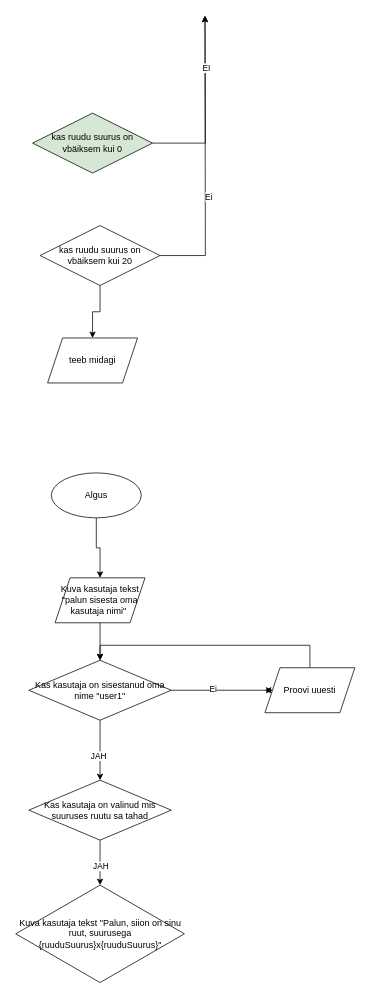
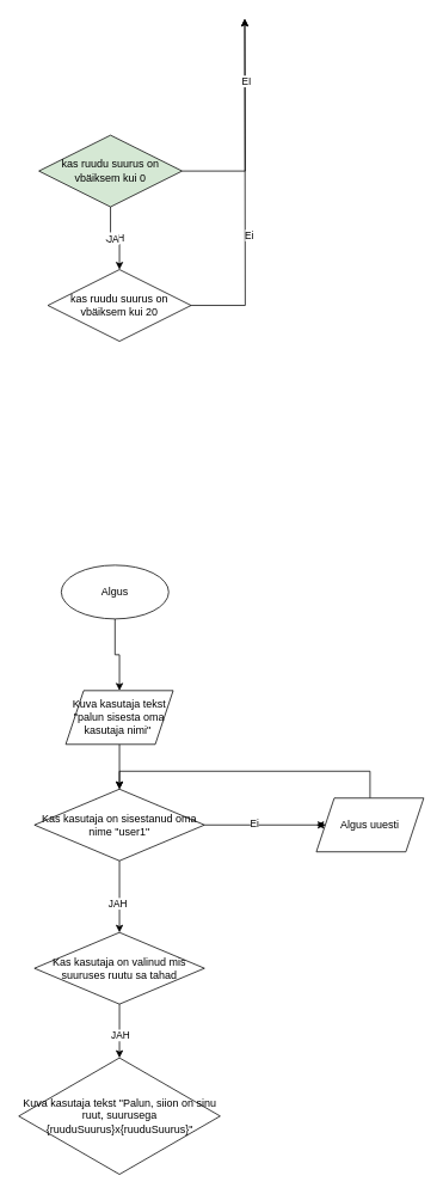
  <mxCell id="0" />
  <mxCell id="1" parent="0" />
+ <mxCell id="2" value="JAH" style="edgeStyle=orthogonalEdgeStyle;rounded=0;orthogonalLoop=1;jettySize=auto;html=1;" parent="1" source="5" target="10" edge="1"><mxGeometry relative="1" as="geometry" /></mxCell>
+ <mxCell id="3" value="JA" style="edgeLabel;html=1;align=center;verticalAlign=middle;resizable=0;points=[];" parent="2" vertex="1" connectable="0"><mxGeometry x="-0.075" relative="1" as="geometry"><mxPoint as="offset" /></mxGeometry></mxCell>
  <mxCell id="4" style="edgeStyle=orthogonalEdgeStyle;rounded=0;orthogonalLoop=1;jettySize=auto;html=1;exitX=1;exitY=0.5;exitDx=0;exitDy=0;" parent="1" source="5" edge="1"><mxGeometry relative="1" as="geometry"><mxPoint x="273" y="20" as="targetPoint" /></mxGeometry></mxCell>
  <mxCell id="5" value="kas ruudu suurus on vbäiksem kui 0" style="rhombus;whiteSpace=wrap;html=1;fillColor=#d5e8d4;" parent="1" vertex="1"><mxGeometry x="43" y="150" width="160" height="80" as="geometry" /></mxCell>
  <mxCell id="6" style="edgeStyle=orthogonalEdgeStyle;rounded=0;orthogonalLoop=1;jettySize=auto;html=1;exitX=1;exitY=0.5;exitDx=0;exitDy=0;" parent="1" source="10" edge="1"><mxGeometry relative="1" as="geometry"><mxPoint x="273" y="20" as="targetPoint" /></mxGeometry></mxCell>
  <mxCell id="7" value="EI" style="edgeLabel;html=1;align=center;verticalAlign=middle;resizable=0;points=[];" parent="6" vertex="1" connectable="0"><mxGeometry x="0.635" y="-1" relative="1" as="geometry"><mxPoint as="offset" /></mxGeometry></mxCell>
  <mxCell id="8" value="Ei" style="edgeLabel;html=1;align=center;verticalAlign=middle;resizable=0;points=[];" parent="6" vertex="1" connectable="0"><mxGeometry x="-0.27" y="-4" relative="1" as="geometry"><mxPoint as="offset" /></mxGeometry></mxCell>
- <mxCell id="9" style="edgeStyle=orthogonalEdgeStyle;rounded=0;orthogonalLoop=1;jettySize=auto;html=1;exitX=0.5;exitY=1;exitDx=0;exitDy=0;" parent="1" source="10" target="11" edge="1"><mxGeometry relative="1" as="geometry" /></mxCell>
  <mxCell id="10" value="kas ruudu suurus on vbäiksem kui 20" style="rhombus;whiteSpace=wrap;html=1;" parent="1" vertex="1"><mxGeometry x="53" y="300" width="160" height="80" as="geometry" /></mxCell>
- <mxCell id="11" value="teeb midagi" style="shape=parallelogram;perimeter=parallelogramPerimeter;whiteSpace=wrap;html=1;fixedSize=1;" parent="1" vertex="1"><mxGeometry x="63" y="450" width="120" height="60" as="geometry" /></mxCell>
  <mxCell id="12" style="edgeStyle=orthogonalEdgeStyle;rounded=0;orthogonalLoop=1;jettySize=auto;html=1;entryX=0.5;entryY=0;entryDx=0;entryDy=0;" parent="1" source="13" target="15" edge="1"><mxGeometry relative="1" as="geometry" /></mxCell>
  <mxCell id="13" value="Algus" style="ellipse;whiteSpace=wrap;html=1;" parent="1" vertex="1"><mxGeometry x="68" y="630" width="120" height="60" as="geometry" /></mxCell>
  <mxCell id="14" value="" style="edgeStyle=orthogonalEdgeStyle;rounded=0;orthogonalLoop=1;jettySize=auto;html=1;" parent="1" source="15" target="20" edge="1"><mxGeometry relative="1" as="geometry" /></mxCell>
  <mxCell id="15" value="Kuva kasutaja tekst &quot;palun sisesta oma kasutaja nimi&quot;&amp;nbsp;" style="shape=parallelogram;perimeter=parallelogramPerimeter;whiteSpace=wrap;html=1;fixedSize=1;" parent="1" vertex="1"><mxGeometry x="73" y="770" width="120" height="60" as="geometry" /></mxCell>
  <mxCell id="16" value="" style="edgeStyle=orthogonalEdgeStyle;rounded=0;orthogonalLoop=1;jettySize=auto;html=1;" parent="1" source="20" target="23" edge="1"><mxGeometry relative="1" as="geometry" /></mxCell>
  <mxCell id="17" value="JAH" style="edgeLabel;html=1;align=center;verticalAlign=middle;resizable=0;points=[];" parent="16" vertex="1" connectable="0"><mxGeometry x="0.182" y="-3" relative="1" as="geometry"><mxPoint as="offset" /></mxGeometry></mxCell>
  <mxCell id="18" value="" style="edgeStyle=orthogonalEdgeStyle;rounded=0;orthogonalLoop=1;jettySize=auto;html=1;" edge="1" parent="1" source="20" target="27"><mxGeometry relative="1" as="geometry" /></mxCell>
  <mxCell id="19" value="Ei" style="edgeLabel;html=1;align=center;verticalAlign=middle;resizable=0;points=[];" vertex="1" connectable="0" parent="18"><mxGeometry x="-0.184" y="2" relative="1" as="geometry"><mxPoint as="offset" /></mxGeometry></mxCell>
  <mxCell id="20" value="Kas kasutaja on sisestanud oma nime &quot;user1&quot;" style="rhombus;whiteSpace=wrap;html=1;" parent="1" vertex="1"><mxGeometry x="38" y="880" width="190" height="80" as="geometry" /></mxCell>
  <mxCell id="21" value="" style="edgeStyle=orthogonalEdgeStyle;rounded=0;orthogonalLoop=1;jettySize=auto;html=1;" parent="1" source="23" target="24" edge="1"><mxGeometry relative="1" as="geometry" /></mxCell>
  <mxCell id="22" value="JAH" style="edgeLabel;html=1;align=center;verticalAlign=middle;resizable=0;points=[];" parent="21" vertex="1" connectable="0"><mxGeometry x="0.125" relative="1" as="geometry"><mxPoint as="offset" /></mxGeometry></mxCell>
  <mxCell id="23" value="Kas kasutaja on valinud mis suuruses ruutu sa tahad" style="rhombus;whiteSpace=wrap;html=1;" parent="1" vertex="1"><mxGeometry x="38" y="1040" width="190" height="80" as="geometry" /></mxCell>
  <mxCell id="24" value="Kuva kasutaja tekst &quot;Palun, siion on sinu ruut, suurusega {ruuduSuurus}x{ruuduSuurus}&quot;" style="rhombus;whiteSpace=wrap;html=1;" parent="1" vertex="1"><mxGeometry x="20.5" y="1180" width="225" height="130" as="geometry" /></mxCell>
  <mxCell id="25" style="edgeStyle=orthogonalEdgeStyle;rounded=0;orthogonalLoop=1;jettySize=auto;html=1;entryX=0.5;entryY=0;entryDx=0;entryDy=0;" edge="1" parent="1" source="27" target="20"><mxGeometry relative="1" as="geometry"><Array as="points"><mxPoint x="413" y="860" /><mxPoint x="133" y="860" /></Array></mxGeometry></mxCell>
  <mxCell id="26" style="edgeStyle=orthogonalEdgeStyle;rounded=0;orthogonalLoop=1;jettySize=auto;html=1;" edge="1" parent="1" source="27"><mxGeometry relative="1" as="geometry"><mxPoint x="353" y="920" as="targetPoint" /><Array as="points"><mxPoint x="413" y="920" /></Array></mxGeometry></mxCell>
- <mxCell id="27" value="Proovi uuesti" style="shape=parallelogram;perimeter=parallelogramPerimeter;whiteSpace=wrap;html=1;fixedSize=1;" vertex="1" parent="1"><mxGeometry x="353" y="890" width="120" height="60" as="geometry" /></mxCell>
+ <mxCell id="27" value="Algus uuesti" style="shape=parallelogram;perimeter=parallelogramPerimeter;whiteSpace=wrap;html=1;fixedSize=1;" vertex="1" parent="1"><mxGeometry x="353" y="890" width="120" height="60" as="geometry" /></mxCell>
